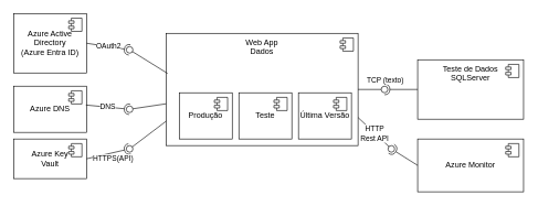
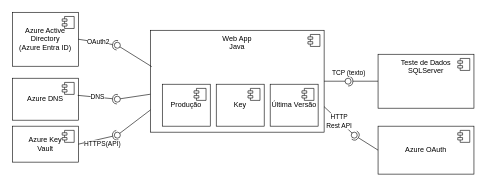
  <mxCell id="0" />
  <mxCell id="1" parent="0" />
- <mxCell id="2" value="Web App&lt;br&gt;Dados" style="html=1;dropTarget=0;whiteSpace=wrap;verticalAlign=top;" vertex="1" parent="1"><mxGeometry x="250" y="50" width="290" height="170" as="geometry" /></mxCell>
+ <mxCell id="2" value="Web App&lt;br&gt;Java" style="html=1;dropTarget=0;whiteSpace=wrap;verticalAlign=top;" vertex="1" parent="1"><mxGeometry x="250" y="50" width="290" height="170" as="geometry" /></mxCell>
  <mxCell id="3" value="" style="shape=module;jettyWidth=8;jettyHeight=4;" vertex="1" parent="2"><mxGeometry x="1" width="20" height="20" relative="1" as="geometry"><mxPoint x="-27" y="7" as="offset" /></mxGeometry></mxCell>
  <mxCell id="4" value="Teste de Dados&lt;br&gt;SQLServer" style="html=1;dropTarget=0;whiteSpace=wrap;verticalAlign=top;" vertex="1" parent="1"><mxGeometry x="630" y="90" width="160" height="90" as="geometry" /></mxCell>
  <mxCell id="5" value="" style="shape=module;jettyWidth=8;jettyHeight=4;" vertex="1" parent="4"><mxGeometry x="1" width="20" height="20" relative="1" as="geometry"><mxPoint x="-27" y="7" as="offset" /></mxGeometry></mxCell>
  <mxCell id="6" value="" style="rounded=0;orthogonalLoop=1;jettySize=auto;html=1;endArrow=halfCircle;endFill=0;endSize=6;strokeWidth=1;sketch=0;exitX=0;exitY=0.5;exitDx=0;exitDy=0;" edge="1" parent="1" source="4" target="9"><mxGeometry relative="1" as="geometry"><mxPoint x="600" y="135" as="sourcePoint" /></mxGeometry></mxCell>
  <mxCell id="7" value="TCP (texto)" style="edgeLabel;html=1;align=center;verticalAlign=middle;resizable=0;points=[];" vertex="1" connectable="0" parent="6"><mxGeometry x="0.728" y="-3" relative="1" as="geometry"><mxPoint x="-7" y="-12" as="offset" /></mxGeometry></mxCell>
  <mxCell id="8" value="" style="rounded=0;orthogonalLoop=1;jettySize=auto;html=1;endArrow=oval;endFill=0;sketch=0;sourcePerimeterSpacing=0;targetPerimeterSpacing=0;endSize=10;exitX=1;exitY=0.5;exitDx=0;exitDy=0;" edge="1" parent="1" source="2" target="9"><mxGeometry relative="1" as="geometry"><mxPoint x="560" y="135" as="sourcePoint" /></mxGeometry></mxCell>
  <mxCell id="9" value="" style="ellipse;whiteSpace=wrap;html=1;align=center;aspect=fixed;fillColor=none;strokeColor=none;resizable=0;perimeter=centerPerimeter;rotatable=0;allowArrows=0;points=[];outlineConnect=1;" vertex="1" parent="1"><mxGeometry x="575" y="130" width="10" height="10" as="geometry" /></mxCell>
  <mxCell id="10" value="Produção" style="html=1;dropTarget=0;whiteSpace=wrap;" vertex="1" parent="1"><mxGeometry x="270" y="140" width="80" height="70" as="geometry" /></mxCell>
  <mxCell id="11" value="" style="shape=module;jettyWidth=8;jettyHeight=4;" vertex="1" parent="10"><mxGeometry x="1" width="20" height="20" relative="1" as="geometry"><mxPoint x="-27" y="7" as="offset" /></mxGeometry></mxCell>
  <mxCell id="12" value="Última Versão" style="html=1;dropTarget=0;whiteSpace=wrap;" vertex="1" parent="1"><mxGeometry x="450" y="140" width="80" height="70" as="geometry" /></mxCell>
  <mxCell id="13" value="" style="shape=module;jettyWidth=8;jettyHeight=4;" vertex="1" parent="12"><mxGeometry x="1" width="20" height="20" relative="1" as="geometry"><mxPoint x="-27" y="7" as="offset" /></mxGeometry></mxCell>
- <mxCell id="14" value="Teste" style="html=1;dropTarget=0;whiteSpace=wrap;" vertex="1" parent="1"><mxGeometry x="360" y="140" width="80" height="70" as="geometry" /></mxCell>
+ <mxCell id="14" value="Key" style="html=1;dropTarget=0;whiteSpace=wrap;" vertex="1" parent="1"><mxGeometry x="360" y="140" width="80" height="70" as="geometry" /></mxCell>
  <mxCell id="15" value="" style="shape=module;jettyWidth=8;jettyHeight=4;" vertex="1" parent="14"><mxGeometry x="1" width="20" height="20" relative="1" as="geometry"><mxPoint x="-27" y="7" as="offset" /></mxGeometry></mxCell>
  <mxCell id="16" value="Azure Active Directory&lt;br&gt;(Azure Entra ID)" style="html=1;dropTarget=0;whiteSpace=wrap;" vertex="1" parent="1"><mxGeometry x="20" y="20" width="110" height="90" as="geometry" /></mxCell>
  <mxCell id="17" value="" style="shape=module;jettyWidth=8;jettyHeight=4;" vertex="1" parent="16"><mxGeometry x="1" width="20" height="20" relative="1" as="geometry"><mxPoint x="-27" y="7" as="offset" /></mxGeometry></mxCell>
  <mxCell id="18" value="OAuth2" style="rounded=0;orthogonalLoop=1;jettySize=auto;html=1;endArrow=halfCircle;endFill=0;endSize=6;strokeWidth=1;sketch=0;exitX=1;exitY=0.5;exitDx=0;exitDy=0;" edge="1" parent="1" source="16" target="20"><mxGeometry relative="1" as="geometry"><mxPoint x="190" y="135" as="sourcePoint" /></mxGeometry></mxCell>
  <mxCell id="19" value="" style="rounded=0;orthogonalLoop=1;jettySize=auto;html=1;endArrow=oval;endFill=0;sketch=0;sourcePerimeterSpacing=0;targetPerimeterSpacing=0;endSize=10;exitX=0.008;exitY=0.357;exitDx=0;exitDy=0;exitPerimeter=0;" edge="1" parent="1" source="2" target="20"><mxGeometry relative="1" as="geometry"><mxPoint x="150" y="135" as="sourcePoint" /></mxGeometry></mxCell>
  <mxCell id="20" value="" style="ellipse;whiteSpace=wrap;html=1;align=center;aspect=fixed;fillColor=none;strokeColor=none;resizable=0;perimeter=centerPerimeter;rotatable=0;allowArrows=0;points=[];outlineConnect=1;" vertex="1" parent="1"><mxGeometry x="190" y="70" width="10" height="10" as="geometry" /></mxCell>
  <mxCell id="21" value="Azure DNS" style="html=1;dropTarget=0;whiteSpace=wrap;" vertex="1" parent="1"><mxGeometry x="20" y="130" width="110" height="70" as="geometry" /></mxCell>
  <mxCell id="22" value="" style="shape=module;jettyWidth=8;jettyHeight=4;" vertex="1" parent="21"><mxGeometry x="1" width="20" height="20" relative="1" as="geometry"><mxPoint x="-27" y="7" as="offset" /></mxGeometry></mxCell>
  <mxCell id="23" value="DNS" style="rounded=0;orthogonalLoop=1;jettySize=auto;html=1;endArrow=halfCircle;endFill=0;endSize=6;strokeWidth=1;sketch=0;exitX=0.99;exitY=0.408;exitDx=0;exitDy=0;exitPerimeter=0;" edge="1" parent="1" source="21" target="25"><mxGeometry relative="1" as="geometry"><mxPoint x="215" y="145" as="sourcePoint" /></mxGeometry></mxCell>
  <mxCell id="24" value="" style="rounded=0;orthogonalLoop=1;jettySize=auto;html=1;endArrow=oval;endFill=0;sketch=0;sourcePerimeterSpacing=0;targetPerimeterSpacing=0;endSize=10;" edge="1" parent="1" source="2" target="25"><mxGeometry relative="1" as="geometry"><mxPoint x="175" y="145" as="sourcePoint" /></mxGeometry></mxCell>
  <mxCell id="25" value="" style="ellipse;whiteSpace=wrap;html=1;align=center;aspect=fixed;fillColor=none;strokeColor=none;resizable=0;perimeter=centerPerimeter;rotatable=0;allowArrows=0;points=[];outlineConnect=1;" vertex="1" parent="1"><mxGeometry x="190" y="160" width="10" height="10" as="geometry" /></mxCell>
  <mxCell id="26" value="Azure Key &lt;br&gt;Vault" style="html=1;dropTarget=0;whiteSpace=wrap;" vertex="1" parent="1"><mxGeometry x="20" y="210" width="110" height="60" as="geometry" /></mxCell>
  <mxCell id="27" value="" style="shape=module;jettyWidth=8;jettyHeight=4;" vertex="1" parent="26"><mxGeometry x="1" width="20" height="20" relative="1" as="geometry"><mxPoint x="-27" y="7" as="offset" /></mxGeometry></mxCell>
  <mxCell id="28" value="HTTPS(API)" style="rounded=0;orthogonalLoop=1;jettySize=auto;html=1;endArrow=halfCircle;endFill=0;endSize=6;strokeWidth=1;sketch=0;exitX=1;exitY=0.5;exitDx=0;exitDy=0;" edge="1" parent="1" source="26" target="30"><mxGeometry x="0.169" y="-9" relative="1" as="geometry"><mxPoint x="230" y="245" as="sourcePoint" /><mxPoint as="offset" /></mxGeometry></mxCell>
  <mxCell id="29" value="" style="rounded=0;orthogonalLoop=1;jettySize=auto;html=1;endArrow=oval;endFill=0;sketch=0;sourcePerimeterSpacing=0;targetPerimeterSpacing=0;endSize=10;exitX=0.001;exitY=0.782;exitDx=0;exitDy=0;exitPerimeter=0;" edge="1" parent="1" source="2" target="30"><mxGeometry relative="1" as="geometry"><mxPoint x="190" y="245" as="sourcePoint" /></mxGeometry></mxCell>
  <mxCell id="30" value="" style="ellipse;whiteSpace=wrap;html=1;align=center;aspect=fixed;fillColor=none;strokeColor=none;resizable=0;perimeter=centerPerimeter;rotatable=0;allowArrows=0;points=[];outlineConnect=1;" vertex="1" parent="1"><mxGeometry x="190" y="220" width="10" height="10" as="geometry" /></mxCell>
- <mxCell id="31" value="Azure Monitor" style="html=1;dropTarget=0;whiteSpace=wrap;" vertex="1" parent="1"><mxGeometry x="630" y="210" width="160" height="80" as="geometry" /></mxCell>
+ <mxCell id="31" value="Azure OAuth" style="html=1;dropTarget=0;whiteSpace=wrap;" vertex="1" parent="1"><mxGeometry x="630" y="210" width="160" height="80" as="geometry" /></mxCell>
  <mxCell id="32" value="" style="shape=module;jettyWidth=8;jettyHeight=4;" vertex="1" parent="31"><mxGeometry x="1" width="20" height="20" relative="1" as="geometry"><mxPoint x="-27" y="7" as="offset" /></mxGeometry></mxCell>
  <mxCell id="33" value="" style="rounded=0;orthogonalLoop=1;jettySize=auto;html=1;endArrow=halfCircle;endFill=0;endSize=6;strokeWidth=1;sketch=0;exitX=0;exitY=0.5;exitDx=0;exitDy=0;" edge="1" parent="1" source="31" target="35"><mxGeometry relative="1" as="geometry"><mxPoint x="610" y="265" as="sourcePoint" /></mxGeometry></mxCell>
  <mxCell id="34" value="HTTP&lt;br&gt;Rest API" style="rounded=0;orthogonalLoop=1;jettySize=auto;html=1;endArrow=oval;endFill=0;sketch=0;sourcePerimeterSpacing=0;targetPerimeterSpacing=0;endSize=10;exitX=1;exitY=0.75;exitDx=0;exitDy=0;" edge="1" parent="1" source="2" target="35"><mxGeometry relative="1" as="geometry"><mxPoint x="540" y="128.83" as="sourcePoint" /></mxGeometry></mxCell>
  <mxCell id="35" value="" style="ellipse;whiteSpace=wrap;html=1;align=center;aspect=fixed;fillColor=none;strokeColor=none;resizable=0;perimeter=centerPerimeter;rotatable=0;allowArrows=0;points=[];outlineConnect=1;" vertex="1" parent="1"><mxGeometry x="585.29" y="220" width="10" height="10" as="geometry" /></mxCell>
